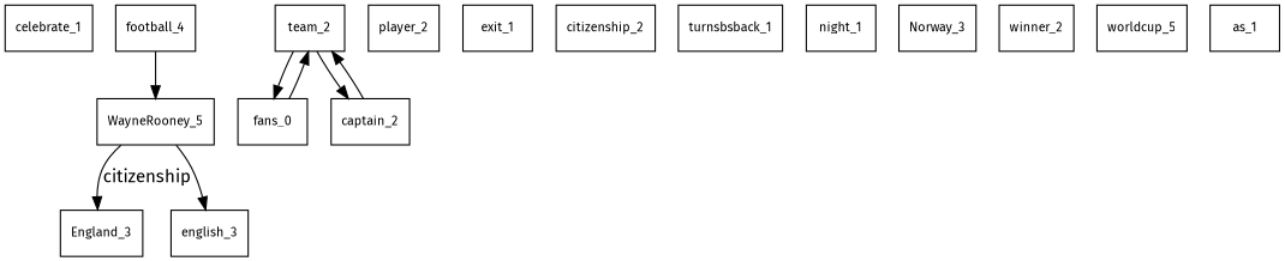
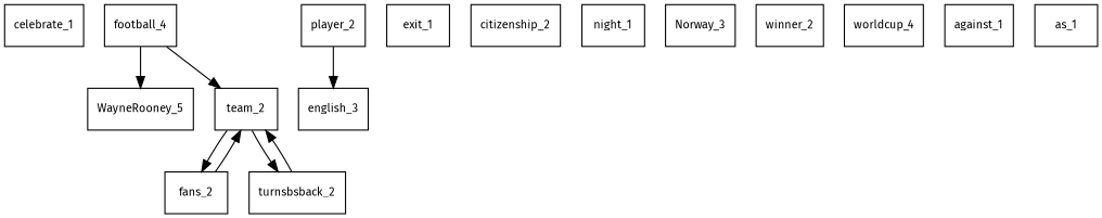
  digraph {
    fontname="Fira Sans"
    node [fontname="Fira Sans" fontsize=10 shape=box]
    edge [fontname="Fira Sans" weight=20]
    celebrate_1
    WayneRooney_5
-   England_3
    english_3
    football_4
    team_2
    player_2
    exit_1
    citizenship_2
-   turnsbsback_1
    night_1
-   fans_2 [label=fans_0]
-   captain_2
+   fans_2
+   captain_2 [label=turnsbsback_2]
    Norway_3
    winner_2
-   worldcup_4 [label=worldcup_5]
+   worldcup_4
+   against_1
    as_1
-   WayneRooney_5 -> England_3 [label=citizenship weight=50]
-   WayneRooney_5 -> english_3 [weight=50]
+   player_2 -> english_3 [weight=50]
    football_4 -> WayneRooney_5 [weight=30]
+   football_4 -> team_2
    team_2 -> fans_2
    team_2 -> captain_2
    fans_2 -> team_2
    captain_2 -> team_2
  }
